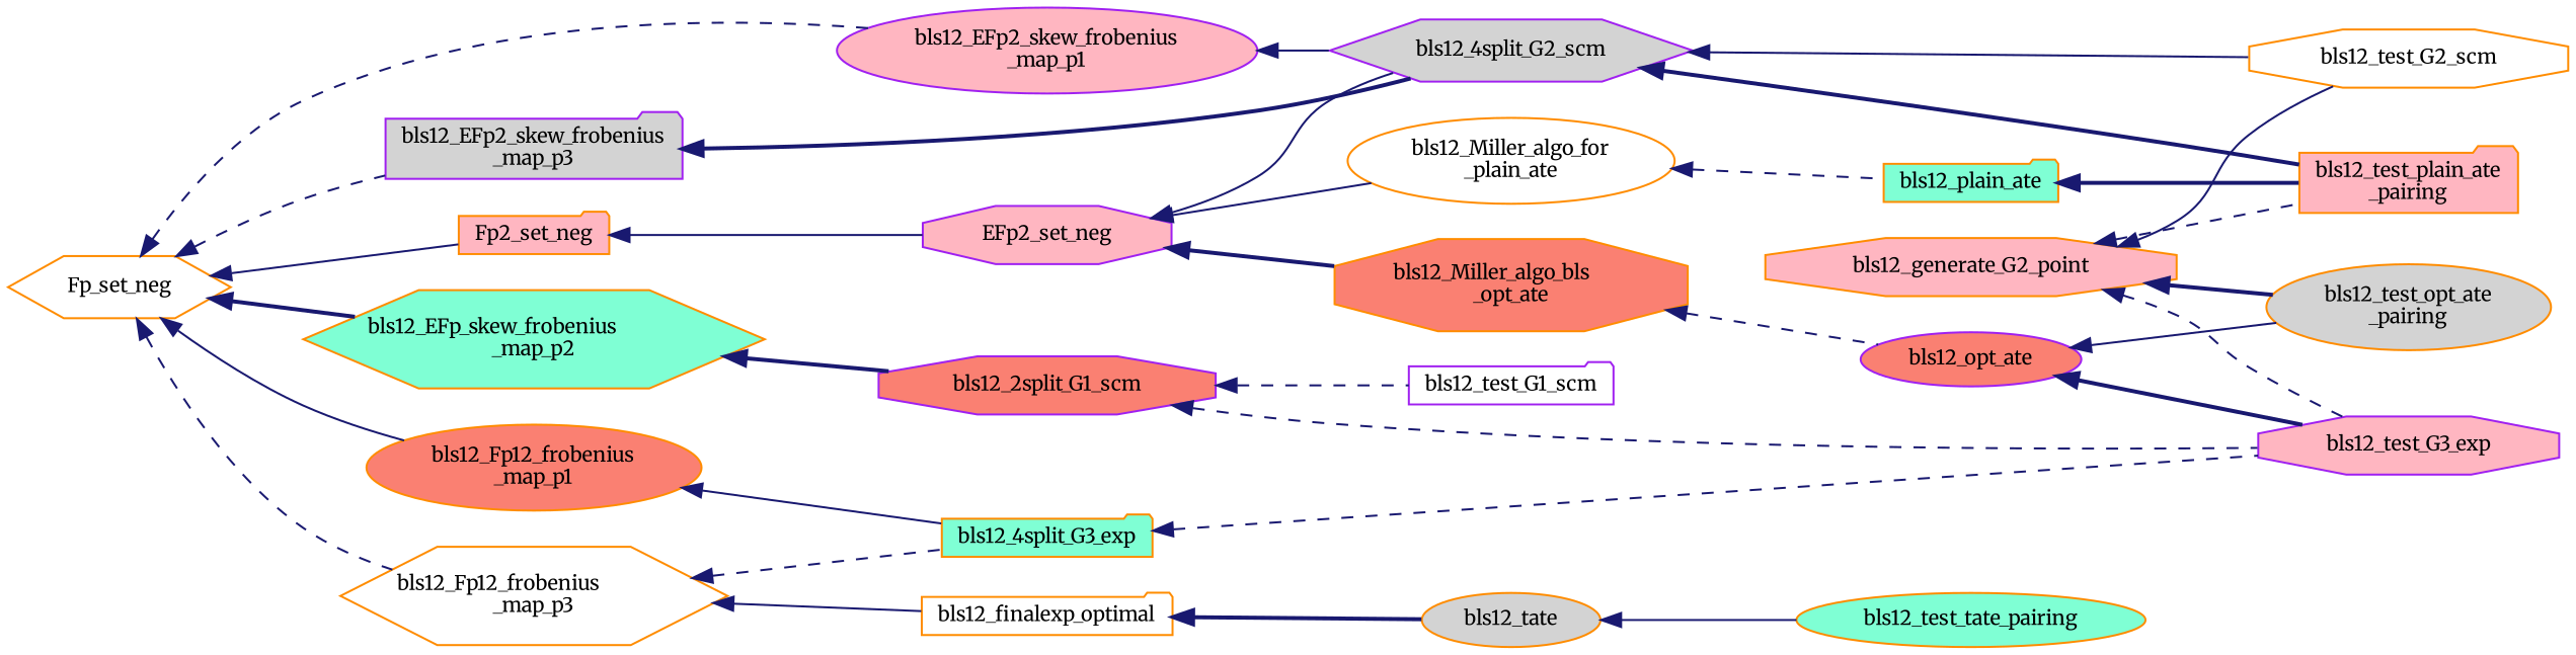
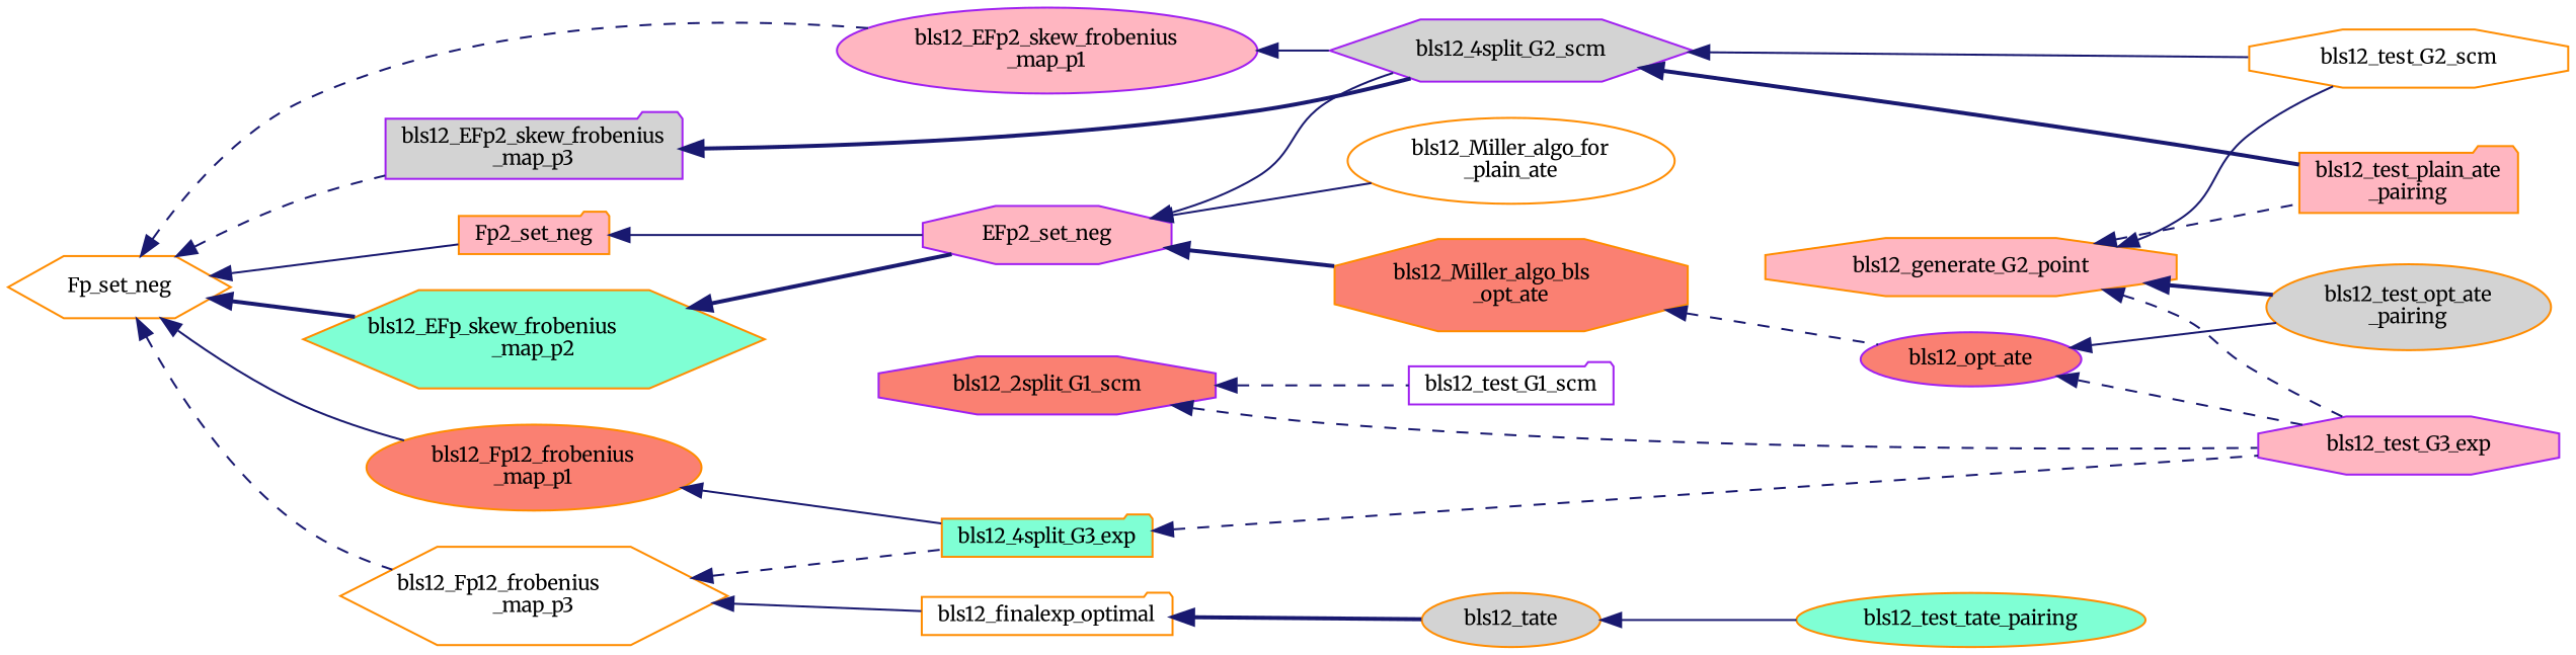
  digraph {
    fontname=Merriweather
    rankdir=LR
    node [color=darkorange fillcolor=white fontname=Merriweather fontsize=10 shape=ellipse style=filled]
    edge [color=midnightblue dir=back fontname=Merriweather fontsize=10 labelfontname=Helvetica labelfontsize=10 style=solid]
    n1 [fontcolor=black height=0.2 label=Fp_set_neg shape=hexagon width=0.4]
    n2 [color=purple fillcolor=lightpink height=0.2 label="bls12_EFp2_skew_frobenius\l_map_p1" width=0.4]
    n3 [color=purple fillcolor=lightgrey height=0.2 label="bls12_EFp2_skew_frobenius\l_map_p3" shape=folder width=0.4]
    n4 [fillcolor=aquamarine height=0.2 label="bls12_EFp_skew_frobenius\l_map_p2" shape=hexagon width=0.4]
    n5 [fillcolor=salmon height=0.2 label="bls12_Fp12_frobenius\l_map_p1" width=0.4]
    n6 [height=0.2 label="bls12_Fp12_frobenius\l_map_p3" shape=hexagon width=0.4]
    n7 [fillcolor=lightpink height=0.2 label=Fp2_set_neg shape=folder width=0.4]
    n8 [color=purple fillcolor=lightgrey height=0.2 label=bls12_4split_G2_scm shape=hexagon width=0.4]
    n9 [color=purple fillcolor=salmon height=0.2 label=bls12_2split_G1_scm shape=octagon width=0.4]
    n10 [fillcolor=aquamarine height=0.2 label=bls12_4split_G3_exp shape=folder width=0.4]
    n11 [height=0.2 label=bls12_finalexp_optimal shape=folder width=0.4]
    n12 [color=purple fillcolor=lightpink height=0.2 label=EFp2_set_neg shape=octagon width=0.4]
    n13 [height=0.2 label=bls12_test_G2_scm shape=octagon width=0.4]
    n14 [fillcolor=lightpink height=0.2 label="bls12_test_plain_ate\l_pairing" shape=folder width=0.4]
    n15 [color=purple fillcolor=lightpink height=0.2 label=bls12_test_G3_exp shape=octagon width=0.4]
    n16 [color=purple height=0.2 label=bls12_test_G1_scm shape=folder width=0.4]
    n17 [fillcolor=lightgrey height=0.2 label=bls12_tate width=0.4]
    n18 [fillcolor=lightpink height=0.2 label=bls12_generate_G2_point shape=octagon width=0.4]
    n19 [fillcolor=lightgrey height=0.2 label="bls12_test_opt_ate\l_pairing" width=0.4]
    n20 [fillcolor=aquamarine height=0.2 label=bls12_test_tate_pairing width=0.4]
    n21 [fillcolor=salmon height=0.2 label="bls12_Miller_algo_bls\l_opt_ate" shape=octagon width=0.4]
    n22 [height=0.2 label="bls12_Miller_algo_for\l_plain_ate" width=0.4]
    n23 [color=purple fillcolor=salmon height=0.2 label=bls12_opt_ate width=0.4]
-   n24 [fillcolor=aquamarine height=0.2 label=bls12_plain_ate shape=folder width=0.4]
    n1 -> n2 [style=dashed]
    n1 -> n3 [style=dashed]
    n1 -> n4 [style=bold]
    n1 -> n5
    n1 -> n6 [style=dashed]
    n1 -> n7
    n2 -> n8
    n3 -> n8 [style=bold]
-   n4 -> n9 [style=bold]
+   n4 -> n12 [style=bold]
    n5 -> n10
    n6 -> n10 [style=dashed]
    n6 -> n11
    n7 -> n12
    n8 -> n13
    n8 -> n14 [style=bold]
    n9 -> n15 [style=dashed]
    n9 -> n16 [style=dashed]
    n10 -> n15 [style=dashed]
    n11 -> n17 [style=bold]
    n12 -> n8
    n12 -> n21 [style=bold]
    n12 -> n22
    n17 -> n20
    n18 -> n13
    n18 -> n14 [style=dashed]
    n18 -> n15 [style=dashed]
    n18 -> n19 [style=bold]
    n21 -> n23 [style=dashed]
-   n22 -> n24 [style=dashed]
-   n23 -> n15 [style=bold]
+   n23 -> n15 [style=dashed]
    n23 -> n19
-   n24 -> n14 [style=bold]
  }
